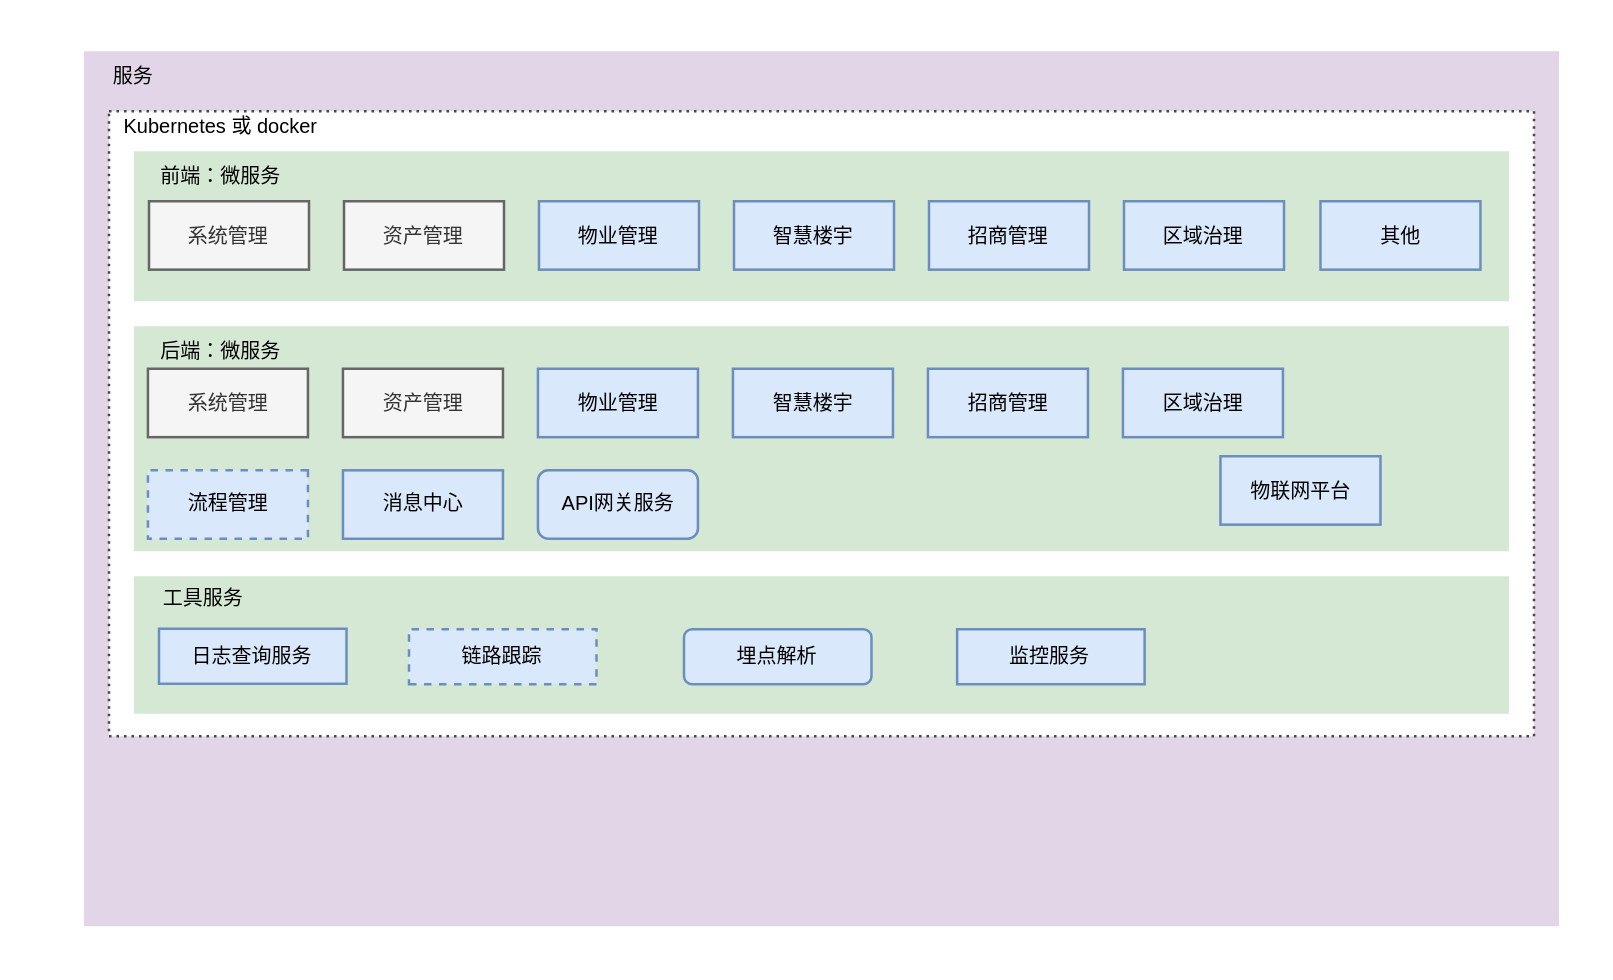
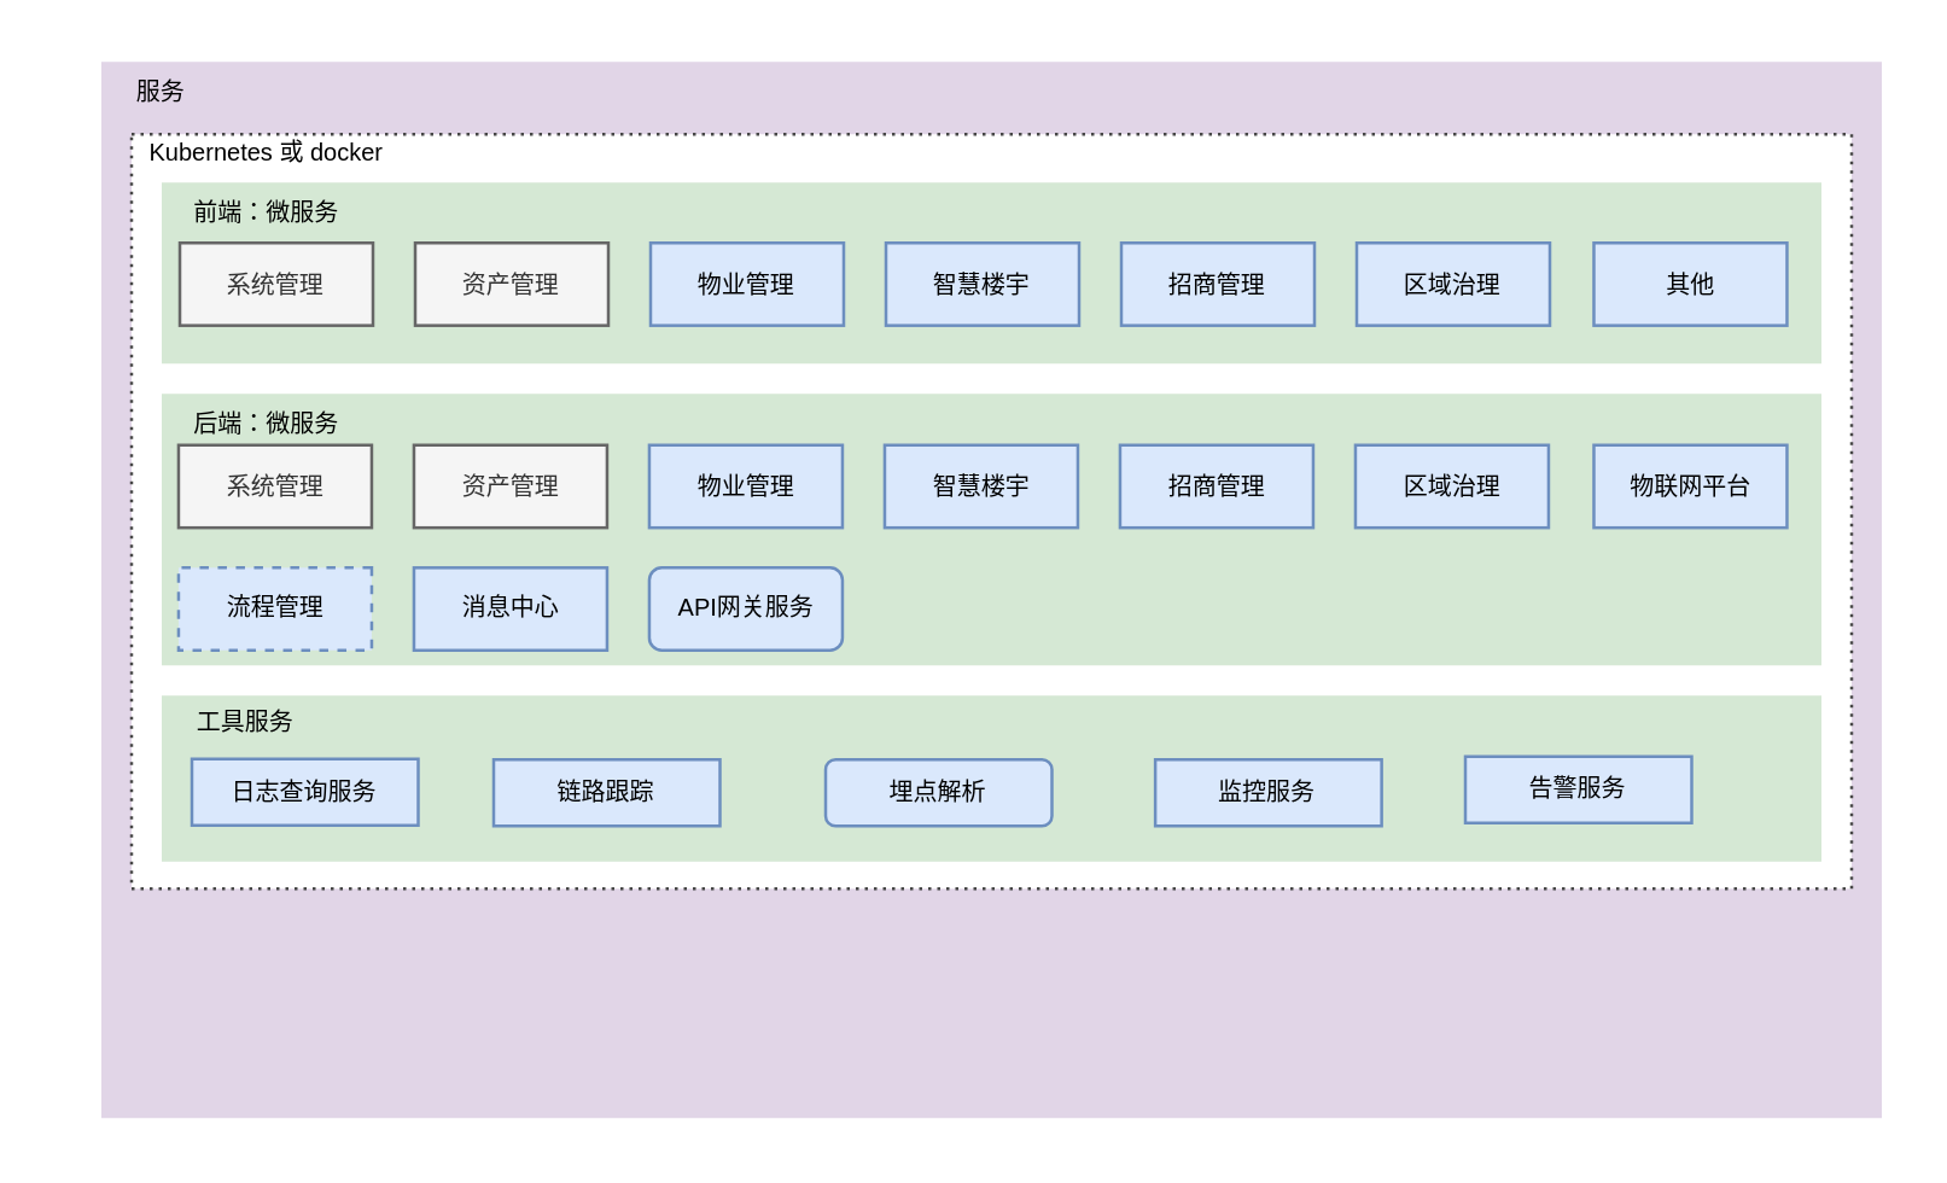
  <mxCell id="0" />
  <mxCell id="1" parent="0" />
  <mxCell id="2" value="" style="rounded=0;whiteSpace=wrap;html=1;dashed=1;dashPattern=1 2;fontSize=8;fillColor=#e1d5e7;strokeColor=none;" parent="1" vertex="1"><mxGeometry x="33" y="20" width="590" height="350" as="geometry" /></mxCell>
  <mxCell id="3" value="" style="rounded=0;whiteSpace=wrap;html=1;dashed=1;dashPattern=1 2;fontSize=8;strokeColor=#474747;" parent="1" vertex="1"><mxGeometry x="43" y="44" width="570" height="250" as="geometry" /></mxCell>
  <mxCell id="4" value="" style="rounded=0;whiteSpace=wrap;html=1;fillColor=#d5e8d4;strokeColor=none;fontSize=8;" parent="1" vertex="1"><mxGeometry x="53" y="130" width="550" height="90" as="geometry" /></mxCell>
  <mxCell id="5" value="&lt;font style=&quot;font-size: 8px;&quot;&gt;Kubernetes 或 docker&lt;/font&gt;" style="rounded=0;whiteSpace=wrap;html=1;fillColor=none;strokeColor=none;fontSize=8;" parent="1" vertex="1"><mxGeometry x="33" y="40" width="110" height="20" as="geometry" /></mxCell>
  <mxCell id="6" value="" style="rounded=0;whiteSpace=wrap;html=1;fillColor=#d5e8d4;strokeColor=none;fontSize=8;" parent="1" vertex="1"><mxGeometry x="53" y="60" width="550" height="60" as="geometry" /></mxCell>
  <mxCell id="7" value="前端：微服务" style="rounded=0;whiteSpace=wrap;html=1;fillColor=none;strokeColor=none;fontSize=8;" parent="1" vertex="1"><mxGeometry x="53" y="60" width="70" height="20" as="geometry" /></mxCell>
  <mxCell id="8" value="" style="group" parent="1" vertex="1" connectable="0"><mxGeometry x="93" y="220" width="510" height="90" as="geometry" /></mxCell>
  <mxCell id="9" value="" style="rounded=0;whiteSpace=wrap;html=1;fillColor=#d5e8d4;strokeColor=none;fontSize=8;" parent="8" vertex="1"><mxGeometry x="-40" y="10" width="550" height="55" as="geometry" /></mxCell>
  <mxCell id="10" value="日志查询服务" style="rounded=0;whiteSpace=wrap;html=1;fillColor=#dae8fc;strokeColor=#6c8ebf;fontSize=8;flipH=0;flipV=1;" parent="8" vertex="1"><mxGeometry x="-30" y="31.0" width="75" height="22" as="geometry" /></mxCell>
- <mxCell id="11" value="链路跟踪" style="rounded=0;whiteSpace=wrap;html=1;fillColor=#dae8fc;strokeColor=#6c8ebf;fontSize=8;flipH=0;flipV=1;dashed=1;" parent="8" vertex="1"><mxGeometry x="70" y="31.2" width="75" height="22" as="geometry" /></mxCell>
+ <mxCell id="11" value="链路跟踪" style="rounded=0;whiteSpace=wrap;html=1;fillColor=#dae8fc;strokeColor=#6c8ebf;fontSize=8;flipH=0;flipV=1;" parent="8" vertex="1"><mxGeometry x="70" y="31.2" width="75" height="22" as="geometry" /></mxCell>
+ <mxCell id="12" value="告警服务" style="rounded=0;whiteSpace=wrap;html=1;fillColor=#dae8fc;strokeColor=#6c8ebf;fontSize=8;flipH=0;flipV=1;" parent="8" vertex="1"><mxGeometry x="392" y="30.2" width="75" height="22" as="geometry" /></mxCell>
  <mxCell id="13" value="埋点解析" style="whiteSpace=wrap;html=1;fillColor=#dae8fc;strokeColor=#6c8ebf;fontSize=8;flipH=0;flipV=1;rounded=1;" parent="8" vertex="1"><mxGeometry x="180" y="31.2" width="75" height="22" as="geometry" /></mxCell>
  <mxCell id="14" value="监控服务" style="rounded=0;whiteSpace=wrap;html=1;fillColor=#dae8fc;strokeColor=#6c8ebf;fontSize=8;flipH=0;flipV=1;" parent="8" vertex="1"><mxGeometry x="289.25" y="31.2" width="75" height="22" as="geometry" /></mxCell>
  <mxCell id="15" value="&lt;font style=&quot;font-size: 8px;&quot;&gt;服务&lt;/font&gt;" style="rounded=0;whiteSpace=wrap;html=1;fillColor=none;strokeColor=none;fontSize=8;" parent="1" vertex="1"><mxGeometry x="20" y="20" width="66" height="20" as="geometry" /></mxCell>
  <mxCell id="16" value="资产管理" style="rounded=0;whiteSpace=wrap;html=1;fontSize=8;verticalAlign=middle;fillColor=#f5f5f5;fontColor=#333333;strokeColor=#666666;" parent="1" vertex="1"><mxGeometry x="137" y="80.002" width="64" height="27.37" as="geometry" /></mxCell>
  <mxCell id="17" value="系统管理" style="rounded=0;whiteSpace=wrap;html=1;fontSize=8;verticalAlign=middle;flipH=1;fillColor=#f5f5f5;fontColor=#333333;strokeColor=#666666;" parent="1" vertex="1"><mxGeometry x="59" y="80" width="64" height="27.37" as="geometry" /></mxCell>
  <mxCell id="18" value="流程管理" style="rounded=0;whiteSpace=wrap;html=1;fillColor=#dae8fc;strokeColor=#6c8ebf;fontSize=8;verticalAlign=middle;flipH=1;dashed=1;" parent="1" vertex="1"><mxGeometry x="58.576" y="187.626" width="64" height="27.37" as="geometry" /></mxCell>
  <mxCell id="19" value="消息中心" style="rounded=0;whiteSpace=wrap;html=1;fillColor=#dae8fc;strokeColor=#6c8ebf;fontSize=8;verticalAlign=middle;flipH=1;" parent="1" vertex="1"><mxGeometry x="136.58" y="187.626" width="64" height="27.37" as="geometry" /></mxCell>
- <mxCell id="20" value="物联网平台" style="rounded=0;whiteSpace=wrap;html=1;fillColor=#dae8fc;strokeColor=#6c8ebf;fontSize=8;verticalAlign=middle;" parent="1" vertex="1"><mxGeometry x="487.59" y="181.996" width="64" height="27.37" as="geometry" /></mxCell>
+ <mxCell id="20" value="物联网平台" style="rounded=0;whiteSpace=wrap;html=1;fillColor=#dae8fc;strokeColor=#6c8ebf;fontSize=8;verticalAlign=middle;" parent="1" vertex="1"><mxGeometry x="527.59" y="146.996" width="64" height="27.37" as="geometry" /></mxCell>
  <mxCell id="21" value="API网关服务" style="whiteSpace=wrap;html=1;fillColor=#dae8fc;strokeColor=#6c8ebf;fontSize=8;verticalAlign=middle;flipH=1;rounded=1;" parent="1" vertex="1"><mxGeometry x="214.579" y="187.626" width="64" height="27.37" as="geometry" /></mxCell>
  <mxCell id="22" value="区域治理" style="rounded=0;whiteSpace=wrap;html=1;fillColor=#dae8fc;strokeColor=#6c8ebf;fontSize=8;verticalAlign=middle;" parent="1" vertex="1"><mxGeometry x="449" y="80" width="64" height="27.37" as="geometry" /></mxCell>
  <mxCell id="23" value="后端：微服务" style="rounded=0;whiteSpace=wrap;html=1;fillColor=none;strokeColor=none;fontSize=8;" parent="1" vertex="1"><mxGeometry x="53" y="130" width="70" height="20" as="geometry" /></mxCell>
  <mxCell id="24" value="工具服务" style="rounded=0;whiteSpace=wrap;html=1;strokeColor=none;fillColor=none;fontSize=8;" parent="1" vertex="1"><mxGeometry x="46" y="228.2" width="70" height="22" as="geometry" /></mxCell>
  <mxCell id="25" value="物业管理" style="rounded=0;whiteSpace=wrap;html=1;fillColor=#dae8fc;strokeColor=#6c8ebf;fontSize=8;verticalAlign=middle;" parent="1" vertex="1"><mxGeometry x="215" y="80.002" width="64" height="27.37" as="geometry" /></mxCell>
  <mxCell id="26" value="招商管理" style="rounded=0;whiteSpace=wrap;html=1;fillColor=#dae8fc;strokeColor=#6c8ebf;fontSize=8;verticalAlign=middle;" parent="1" vertex="1"><mxGeometry x="371" y="80.002" width="64" height="27.37" as="geometry" /></mxCell>
  <mxCell id="27" value="智慧楼宇" style="rounded=0;whiteSpace=wrap;html=1;fillColor=#dae8fc;strokeColor=#6c8ebf;fontSize=8;verticalAlign=middle;" parent="1" vertex="1"><mxGeometry x="293" y="80.002" width="64" height="27.37" as="geometry" /></mxCell>
  <mxCell id="28" value="其他" style="rounded=0;whiteSpace=wrap;html=1;fillColor=#dae8fc;strokeColor=#6c8ebf;fontSize=8;verticalAlign=middle;" parent="1" vertex="1"><mxGeometry x="527.586" y="80" width="64" height="27.37" as="geometry" /></mxCell>
  <mxCell id="29" value="资产管理" style="rounded=0;whiteSpace=wrap;html=1;fontSize=8;verticalAlign=middle;fillColor=#f5f5f5;fontColor=#333333;strokeColor=#666666;" parent="1" vertex="1"><mxGeometry x="136.58" y="147.002" width="64" height="27.37" as="geometry" /></mxCell>
  <mxCell id="30" value="系统管理" style="rounded=0;whiteSpace=wrap;html=1;fontSize=8;verticalAlign=middle;flipH=1;fillColor=#f5f5f5;fontColor=#333333;strokeColor=#666666;" parent="1" vertex="1"><mxGeometry x="58.58" y="147" width="64" height="27.37" as="geometry" /></mxCell>
  <mxCell id="31" value="区域治理" style="rounded=0;whiteSpace=wrap;html=1;fillColor=#dae8fc;strokeColor=#6c8ebf;fontSize=8;verticalAlign=middle;" parent="1" vertex="1"><mxGeometry x="448.58" y="147" width="64" height="27.37" as="geometry" /></mxCell>
  <mxCell id="32" value="物业管理" style="rounded=0;whiteSpace=wrap;html=1;fillColor=#dae8fc;strokeColor=#6c8ebf;fontSize=8;verticalAlign=middle;" parent="1" vertex="1"><mxGeometry x="214.58" y="147.002" width="64" height="27.37" as="geometry" /></mxCell>
  <mxCell id="33" value="招商管理" style="rounded=0;whiteSpace=wrap;html=1;fillColor=#dae8fc;strokeColor=#6c8ebf;fontSize=8;verticalAlign=middle;" parent="1" vertex="1"><mxGeometry x="370.58" y="147.002" width="64" height="27.37" as="geometry" /></mxCell>
  <mxCell id="34" value="智慧楼宇" style="rounded=0;whiteSpace=wrap;html=1;fillColor=#dae8fc;strokeColor=#6c8ebf;fontSize=8;verticalAlign=middle;" parent="1" vertex="1"><mxGeometry x="292.58" y="147.002" width="64" height="27.37" as="geometry" /></mxCell>
